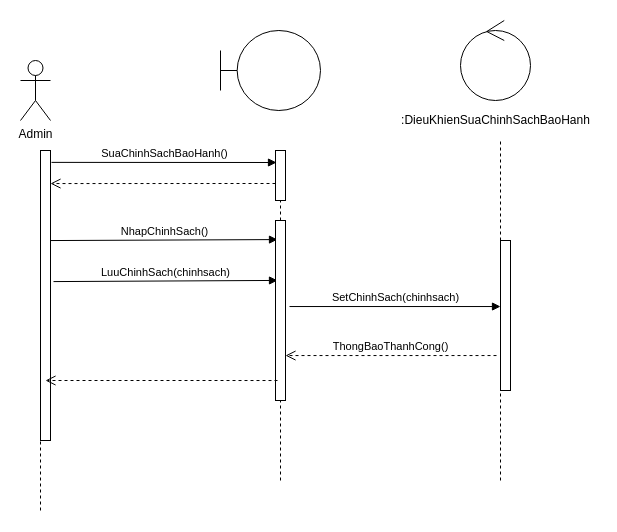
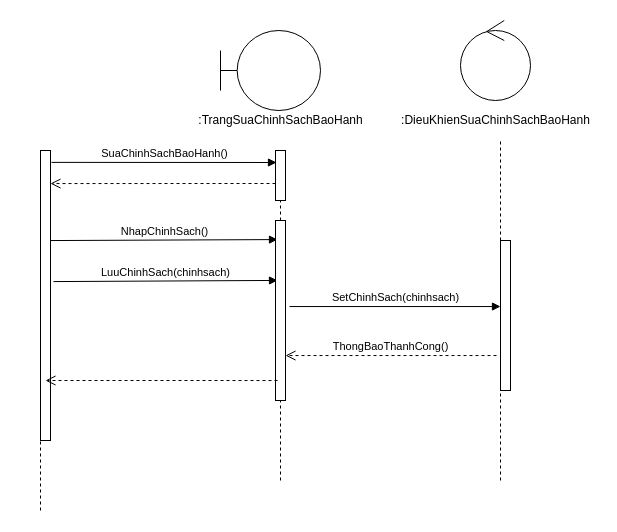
  <mxCell id="0" />
  <mxCell id="1" parent="0" />
  <mxCell id="2" value="SuaChinhSachBaoHanh()" style="html=1;verticalAlign=bottom;endArrow=block;exitX=1.1;exitY=0.041;exitDx=0;exitDy=0;exitPerimeter=0;entryX=0.1;entryY=0.24;entryDx=0;entryDy=0;entryPerimeter=0;" edge="1" parent="1" source="16" target="14"><mxGeometry width="80" relative="1" as="geometry"><mxPoint x="57" y="153.93" as="sourcePoint" /><mxPoint x="249.5" y="153.93" as="targetPoint" /></mxGeometry></mxCell>
  <mxCell id="3" value="" style="html=1;verticalAlign=bottom;endArrow=open;dashed=1;endSize=8;entryX=1;entryY=0.114;entryDx=0;entryDy=0;entryPerimeter=0;exitX=0;exitY=0.66;exitDx=0;exitDy=0;exitPerimeter=0;" edge="1" parent="1" source="14" target="16"><mxGeometry relative="1" as="geometry"><mxPoint x="249.5" y="175.1" as="sourcePoint" /><mxPoint x="55" y="175.1" as="targetPoint" /></mxGeometry></mxCell>
  <mxCell id="4" value="NhapChinhSach()" style="html=1;verticalAlign=bottom;endArrow=block;exitX=1;exitY=0.345;exitDx=0;exitDy=0;exitPerimeter=0;entryX=0.2;entryY=0.106;entryDx=0;entryDy=0;entryPerimeter=0;" edge="1" parent="1" target="17"><mxGeometry width="80" relative="1" as="geometry"><mxPoint x="50" y="240.05" as="sourcePoint" /><mxPoint x="245" y="240" as="targetPoint" /></mxGeometry></mxCell>
  <mxCell id="5" value="LuuChinhSach(chinhsach)" style="html=1;verticalAlign=bottom;endArrow=block;exitX=1.3;exitY=0.452;exitDx=0;exitDy=0;exitPerimeter=0;entryX=0.2;entryY=0.333;entryDx=0;entryDy=0;entryPerimeter=0;" edge="1" parent="1" source="16" target="17"><mxGeometry width="80" relative="1" as="geometry"><mxPoint x="55" y="280.95" as="sourcePoint" /><mxPoint x="249.5" y="280.95" as="targetPoint" /></mxGeometry></mxCell>
  <mxCell id="6" value="SetChinhSach(chinhsach)" style="html=1;verticalAlign=bottom;endArrow=block;exitX=1.4;exitY=0.478;exitDx=0;exitDy=0;exitPerimeter=0;" edge="1" parent="1" source="17" target="21"><mxGeometry width="80" relative="1" as="geometry"><mxPoint x="330" y="310" as="sourcePoint" /><mxPoint x="480" y="310" as="targetPoint" /></mxGeometry></mxCell>
  <mxCell id="7" value="ThongBaoThanhCong()" style="html=1;verticalAlign=bottom;endArrow=open;dashed=1;endSize=8;exitX=-0.4;exitY=0.767;exitDx=0;exitDy=0;exitPerimeter=0;" edge="1" parent="1" source="21" target="17"><mxGeometry relative="1" as="geometry"><mxPoint x="488" y="361.04" as="sourcePoint" /><mxPoint x="320" y="361" as="targetPoint" /></mxGeometry></mxCell>
+ <mxCell id="8" value=":TrangSuaChinhSachBaoHanh" style="text;html=1;align=center;verticalAlign=middle;resizable=0;points=[];autosize=1;" vertex="1" parent="1"><mxGeometry x="195" y="110" width="170" height="20" as="geometry" /></mxCell>
  <mxCell id="9" value=":DieuKhienSuaChinhSachBaoHanh" style="text;html=1;align=center;verticalAlign=middle;resizable=0;points=[];autosize=1;" vertex="1" parent="1"><mxGeometry x="395" y="110" width="200" height="20" as="geometry" /></mxCell>
- <mxCell id="10" value="Admin" style="shape=umlActor;verticalLabelPosition=bottom;verticalAlign=top;html=1;outlineConnect=0;" vertex="1" parent="1"><mxGeometry x="20" y="60" width="30" height="60" as="geometry" /></mxCell>
  <mxCell id="11" value="" style="endArrow=none;dashed=1;html=1;" edge="1" parent="1"><mxGeometry width="50" height="50" relative="1" as="geometry"><mxPoint x="40" y="510" as="sourcePoint" /><mxPoint x="40" y="150" as="targetPoint" /></mxGeometry></mxCell>
  <mxCell id="12" value="" style="shape=umlBoundary;whiteSpace=wrap;html=1;" vertex="1" parent="1"><mxGeometry x="220" width="100" height="80" as="geometry" y="30" /></mxCell>
  <mxCell id="13" value="" style="endArrow=none;dashed=1;html=1;" edge="1" parent="1" source="14"><mxGeometry width="50" height="50" relative="1" as="geometry"><mxPoint x="279.5" y="410" as="sourcePoint" /><mxPoint x="279.5" y="150" as="targetPoint" /></mxGeometry></mxCell>
  <mxCell id="14" value="" style="html=1;points=[];perimeter=orthogonalPerimeter;" vertex="1" parent="1"><mxGeometry x="275" y="150" width="10" height="50" as="geometry" /></mxCell>
  <mxCell id="15" value="" style="endArrow=none;dashed=1;html=1;" edge="1" parent="1" source="17" target="14"><mxGeometry width="50" height="50" relative="1" as="geometry"><mxPoint x="279.5" y="410" as="sourcePoint" /><mxPoint x="279.5" y="150" as="targetPoint" /></mxGeometry></mxCell>
  <mxCell id="16" value="" style="html=1;points=[];perimeter=orthogonalPerimeter;" vertex="1" parent="1"><mxGeometry x="40" y="150" width="10" height="290" as="geometry" /></mxCell>
  <mxCell id="17" value="" style="html=1;points=[];perimeter=orthogonalPerimeter;" vertex="1" parent="1"><mxGeometry x="275" y="220" width="10" height="180" as="geometry" /></mxCell>
  <mxCell id="18" value="" style="endArrow=none;dashed=1;html=1;" edge="1" parent="1" target="17"><mxGeometry width="50" height="50" relative="1" as="geometry"><mxPoint x="280" y="480" as="sourcePoint" /><mxPoint x="279.5" y="200" as="targetPoint" /></mxGeometry></mxCell>
  <mxCell id="19" value="" style="ellipse;shape=umlControl;whiteSpace=wrap;html=1;" vertex="1" parent="1"><mxGeometry x="460" y="20" width="70" height="80" as="geometry" /></mxCell>
  <mxCell id="20" value="" style="endArrow=none;dashed=1;html=1;" edge="1" parent="1"><mxGeometry width="50" height="50" relative="1" as="geometry"><mxPoint x="500" y="480" as="sourcePoint" /><mxPoint x="500" y="140" as="targetPoint" /></mxGeometry></mxCell>
  <mxCell id="21" value="" style="html=1;points=[];perimeter=orthogonalPerimeter;" vertex="1" parent="1"><mxGeometry x="500" y="240" width="10" height="150" as="geometry" /></mxCell>
  <mxCell id="22" value="" style="html=1;verticalAlign=bottom;endArrow=open;dashed=1;endSize=8;exitX=0.2;exitY=0.889;exitDx=0;exitDy=0;exitPerimeter=0;" edge="1" parent="1" source="17"><mxGeometry relative="1" as="geometry"><mxPoint x="180" y="390" as="sourcePoint" /><mxPoint x="45" y="380" as="targetPoint" /></mxGeometry></mxCell>
